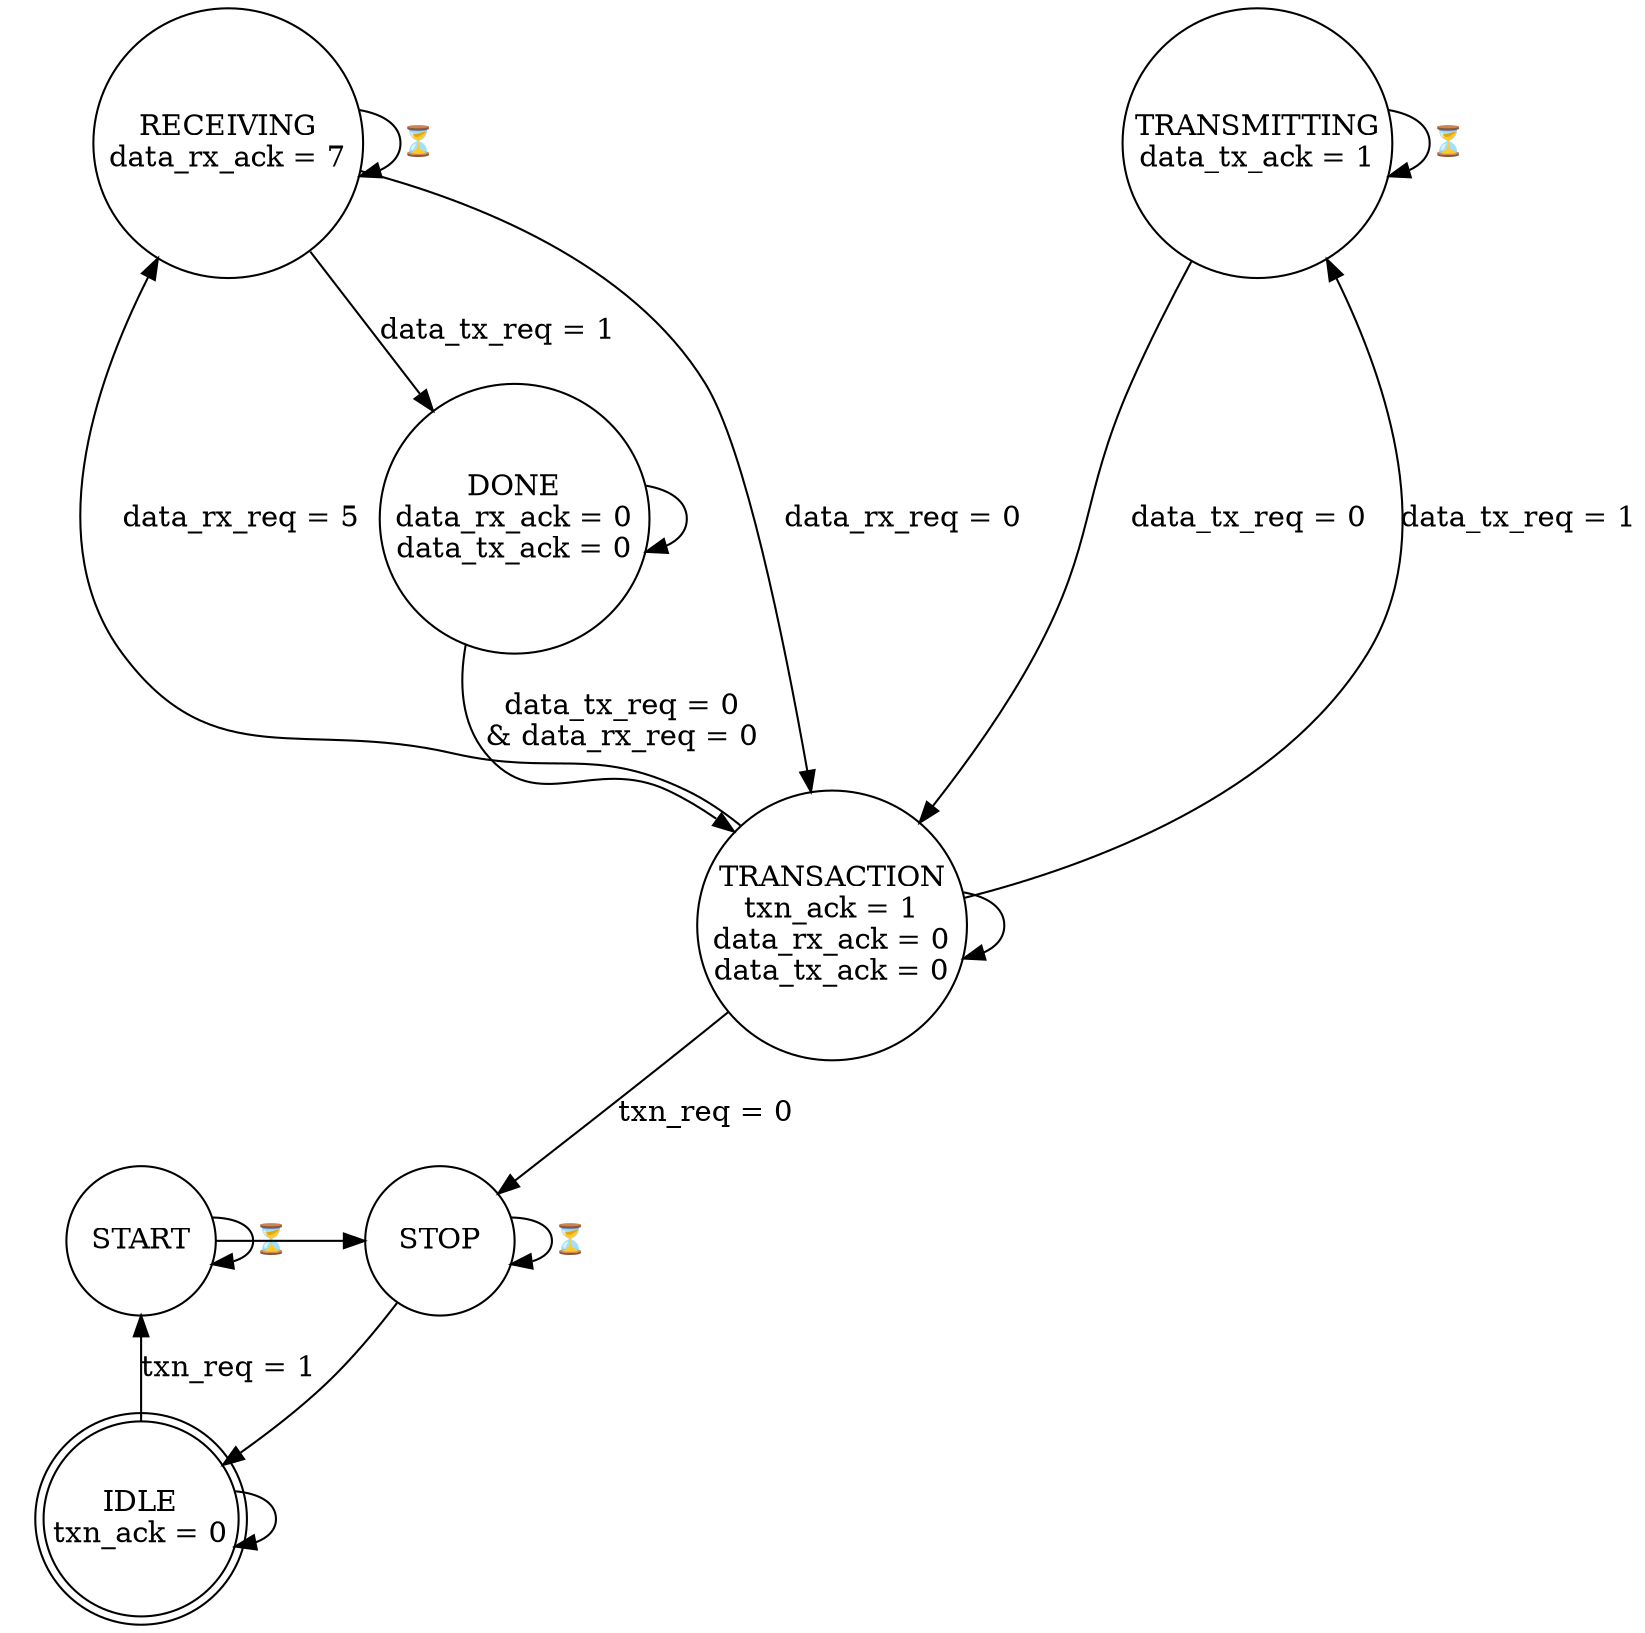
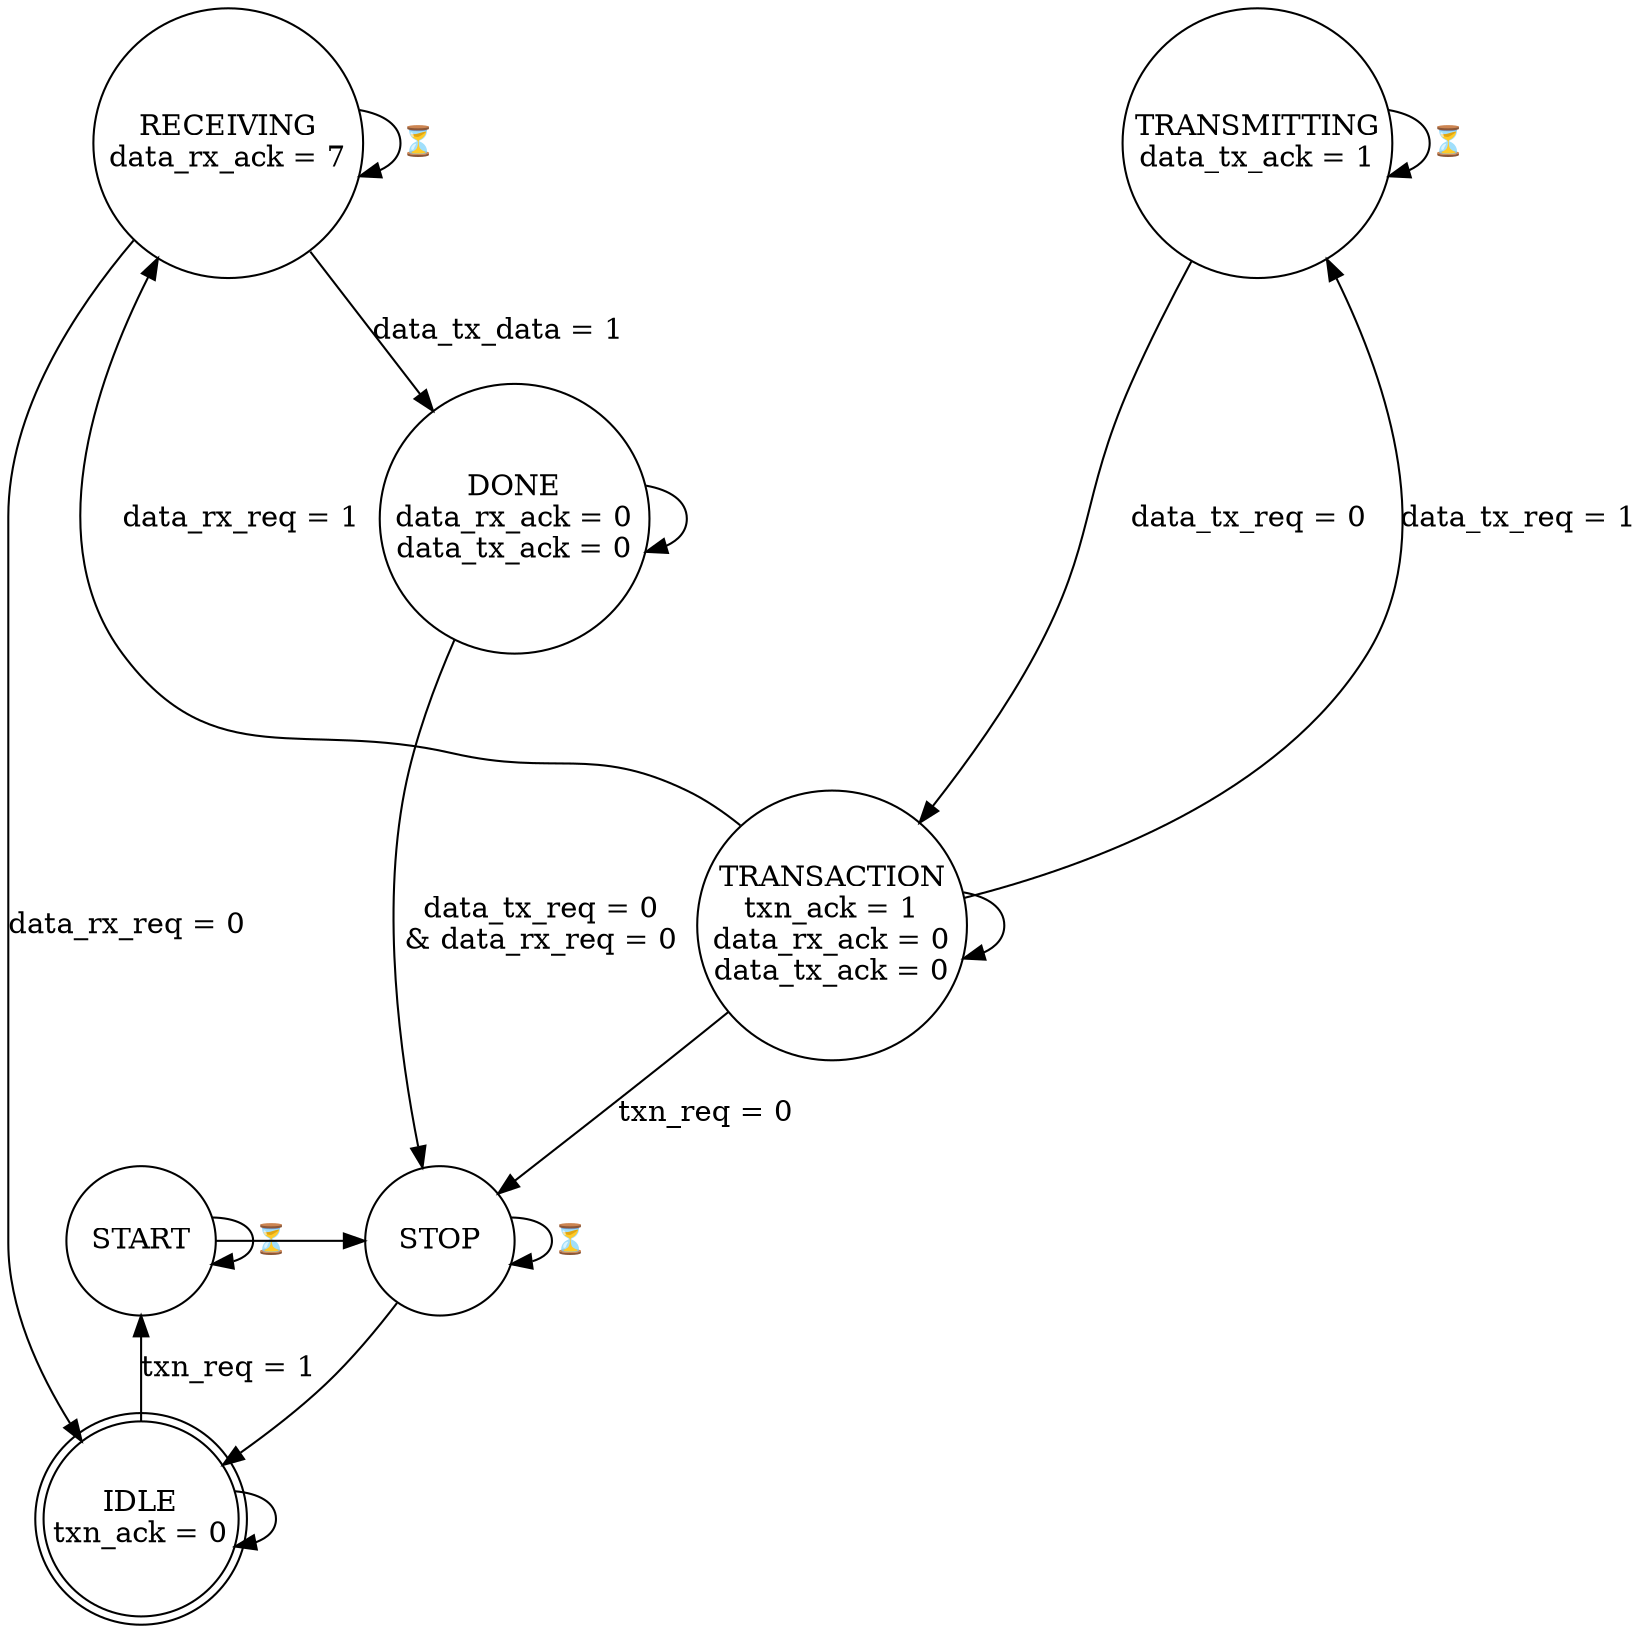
  digraph {
    node [fixedsize=true shape=circle]
    n1 [label="RECEIVING\ndata_rx_ack = 7" width=1.8]
    n2 [label="TRANSMITTING\ndata_tx_ack = 1" width=1.8]
    START [width=1]
    STOP [width=1]
    n5 [label="TRANSACTION\ntxn_ack = 1\ndata_rx_ack = 0\ndata_tx_ack = 0" width=1.8]
    n6 [label="DONE\ndata_rx_ack = 0\ndata_tx_ack = 0\n" width=1.8]
    n7 [label="IDLE\ntxn_ack = 0" shape=doublecircle width=1.2]
    subgraph sub_1 {
      rank=same
      n1
      n2
    }
    subgraph sub_2 {
      rank=same
      START
      STOP
    }
    n1 -> n1 [label="⏳"]
-   n1 -> n5 [label="data_rx_req = 0"]
-   n1 -> n6 [label="data_tx_req = 1"]
+   n1 -> n7 [label="data_rx_req = 0"]
+   n1 -> n6 [label="data_tx_data = 1"]
    n2 -> n2 [label="⏳"]
    n2 -> n5 [label="data_tx_req = 0"]
    START -> START [label="⏳"]
    START -> STOP
    STOP -> STOP [label="⏳"]
    STOP -> n7
-   n5 -> n1 [label="data_rx_req = 5"]
+   n5 -> n1 [label="data_rx_req = 1"]
    n5 -> n2 [label="data_tx_req = 1"]
    n5 -> STOP [label="txn_req = 0"]
    n5 -> n5
-   n6 -> n5 [label="data_tx_req = 0\n& data_rx_req = 0"]
+   n6 -> STOP [label="data_tx_req = 0\n& data_rx_req = 0"]
    n6 -> n6
    n7 -> START [label="txn_req = 1"]
    n7 -> n7
  }
